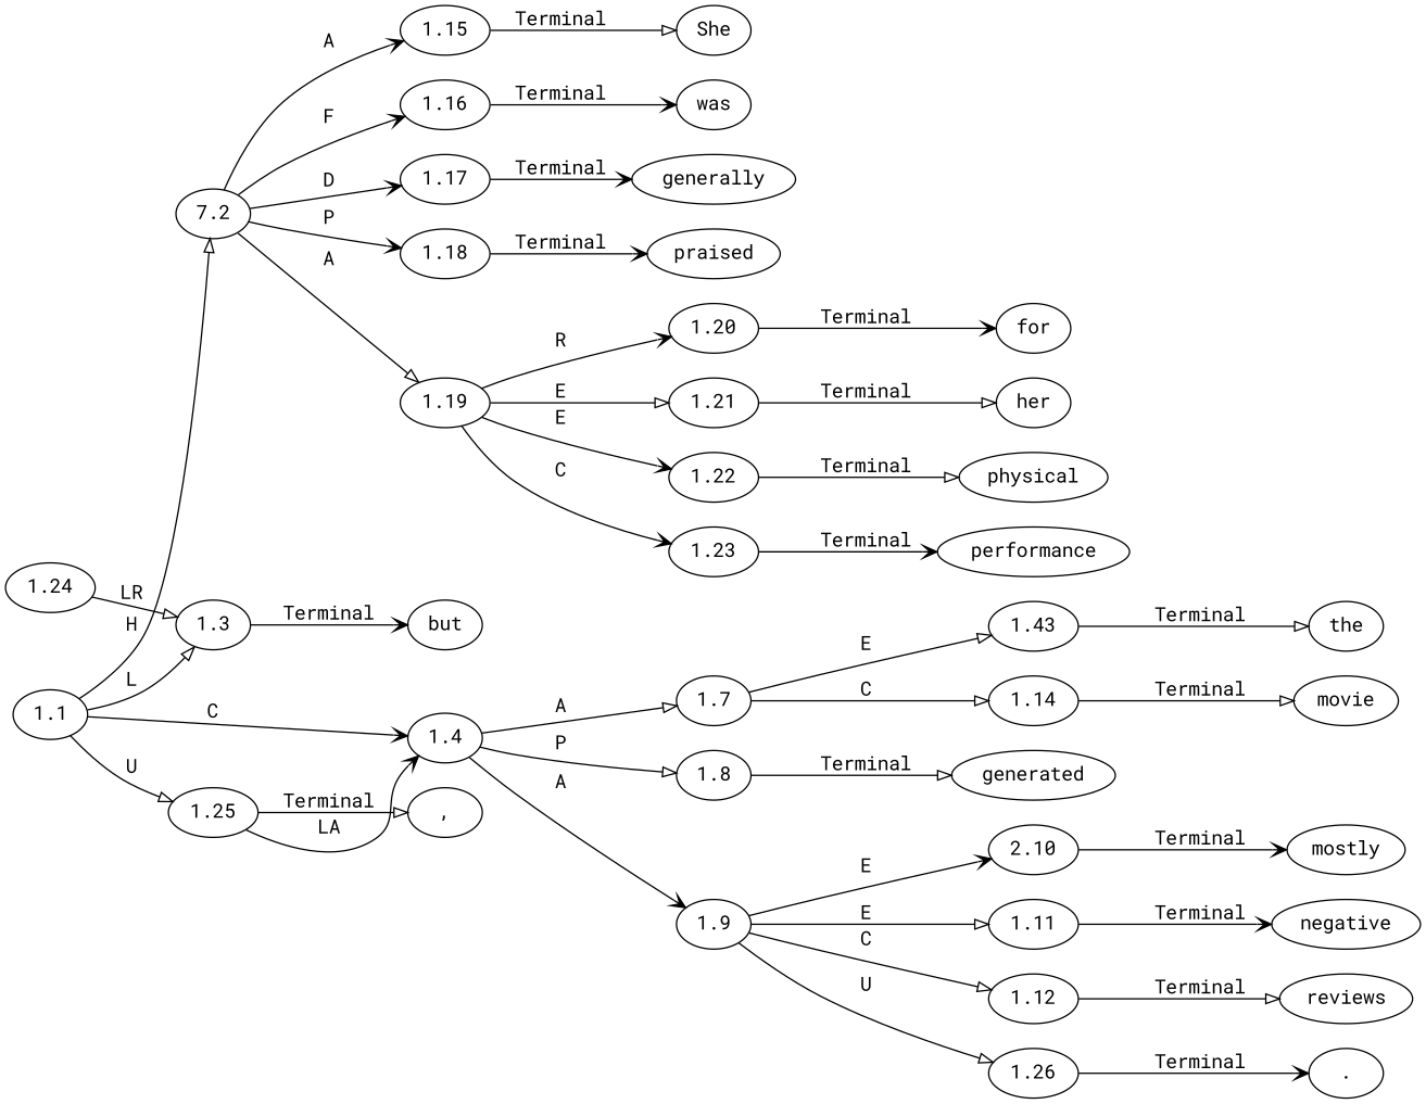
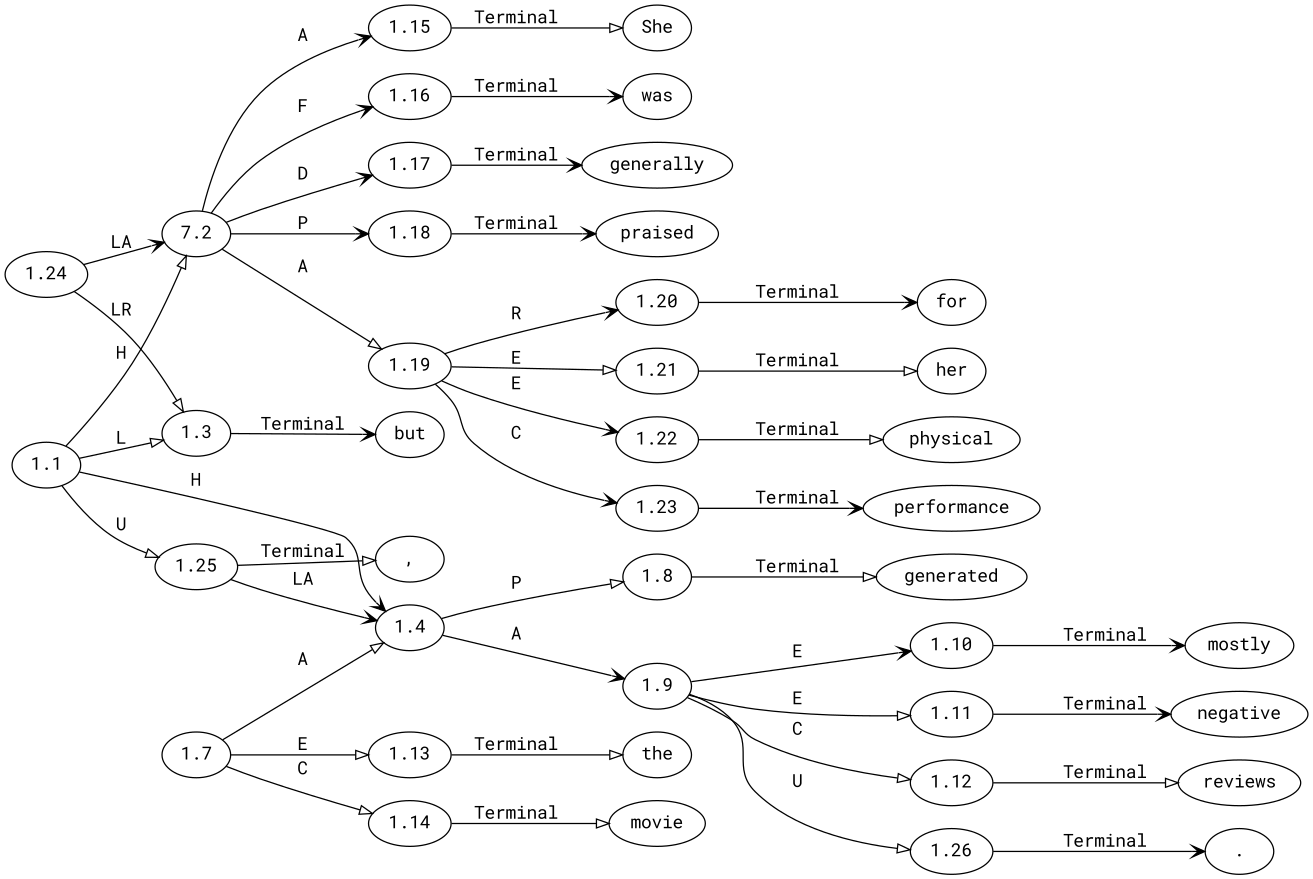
  digraph {
    fontname="Roboto Mono"
    rankdir=LR
    node [fontname="Roboto Mono" ordering=out]
    edge [arrowhead=onormal fontname="Roboto Mono" ordering=out]
    n1 [label=She]
    n2 [label=but]
    n3 [label=the]
    n4 [label=movie]
    n5 [label=generated]
    n6 [label=mostly]
    n7 [label=negative]
    n8 [label=reviews]
    n9 [label="."]
    n10 [label=was]
    n11 [label=generally]
    n12 [label=praised]
    n13 [label=for]
    n14 [label=her]
    n15 [label=physical]
    n16 [label=performance]
    n17 [label=","]
    n18 [label=1.1]
    n19 [label=7.2]
    n20 [label=1.3]
    n21 [label=1.4]
    n22 [label=1.25]
    n23 [label=1.15]
    n24 [label=1.16]
    n25 [label=1.17]
    n26 [label=1.18]
    n27 [label=1.19]
    n28 [label=1.7]
    n29 [label=1.8]
    n30 [label=1.9]
    n31 [label=1.20]
    n32 [label=1.21]
    n33 [label=1.22]
    n34 [label=1.23]
-   n35 [label=1.43]
+   n35 [label=1.13]
    n36 [label=1.14]
-   n37 [label=2.10]
+   n37 [label=1.10]
    n38 [label=1.11]
    n39 [label=1.12]
    n40 [label=1.26]
    n41 [label=1.24]
    n18 -> n19 [label=H]
    n18 -> n20 [label=L]
-   n18 -> n21 [arrowhead=vee label=C]
+   n18 -> n21 [arrowhead=vee label=H]
    n18 -> n22 [label=U]
    n19 -> n23 [arrowhead=vee label=A]
    n19 -> n24 [arrowhead=vee label=F]
    n19 -> n25 [arrowhead=vee label=D]
    n19 -> n26 [arrowhead=vee label=P]
    n19 -> n27 [label=A]
    n20 -> n2 [arrowhead=vee label=Terminal]
-   n21 -> n28 [label=A]
+   n28 -> n21 [label=A]
    n21 -> n29 [label=P]
    n21 -> n30 [arrowhead=vee label=A]
    n22 -> n17 [label=Terminal]
    n22 -> n21 [arrowhead=vee label=LA]
    n23 -> n1 [label=Terminal]
    n24 -> n10 [arrowhead=vee label=Terminal]
    n25 -> n11 [arrowhead=vee label=Terminal]
    n26 -> n12 [arrowhead=vee label=Terminal]
    n27 -> n31 [arrowhead=vee label=R]
    n27 -> n32 [label=E]
    n27 -> n33 [arrowhead=vee label=E]
    n27 -> n34 [arrowhead=vee label=C]
    n28 -> n35 [label=E]
    n28 -> n36 [label=C]
    n29 -> n5 [label=Terminal]
    n30 -> n37 [arrowhead=vee label=E]
    n30 -> n38 [label=E]
    n30 -> n39 [label=C]
    n30 -> n40 [label=U]
    n31 -> n13 [arrowhead=vee label=Terminal]
    n32 -> n14 [label=Terminal]
    n33 -> n15 [label=Terminal]
    n34 -> n16 [arrowhead=vee label=Terminal]
    n35 -> n3 [label=Terminal]
    n36 -> n4 [label=Terminal]
    n37 -> n6 [arrowhead=vee label=Terminal]
    n38 -> n7 [arrowhead=vee label=Terminal]
    n39 -> n8 [label=Terminal]
    n40 -> n9 [arrowhead=vee label=Terminal]
+   n41 -> n19 [arrowhead=vee label=LA]
    n41 -> n20 [label=LR]
  }
